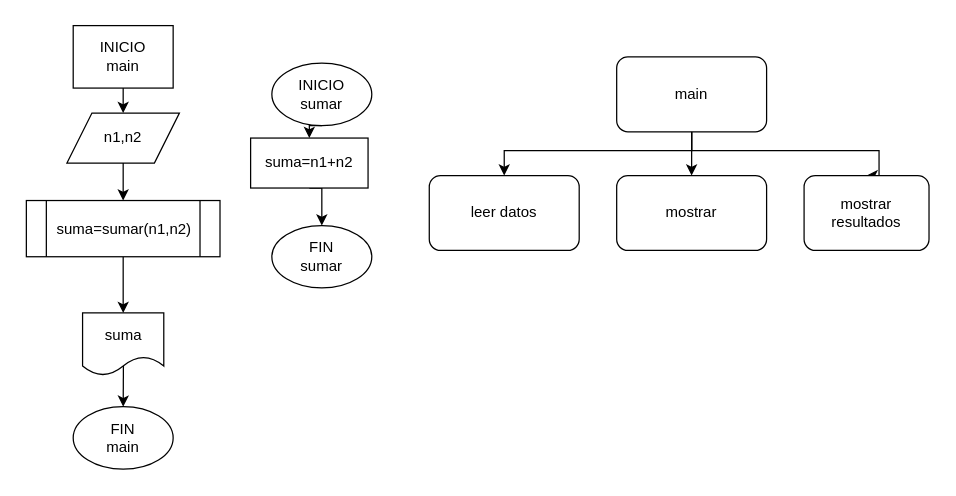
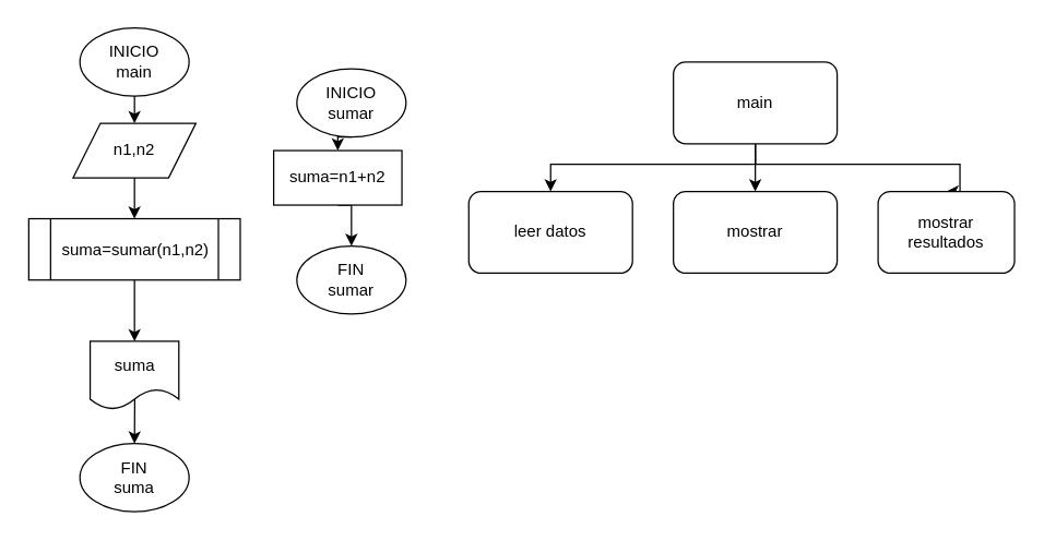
  <mxCell id="0" />
  <mxCell id="1" parent="0" />
  <mxCell id="2" style="edgeStyle=orthogonalEdgeStyle;rounded=0;orthogonalLoop=1;jettySize=auto;html=1;exitX=0.5;exitY=1;exitDx=0;exitDy=0;entryX=0.5;entryY=0;entryDx=0;entryDy=0;" parent="1" source="3" target="5" edge="1"><mxGeometry relative="1" as="geometry" /></mxCell>
- <mxCell id="3" value="INICIO&lt;br&gt;main" style="whiteSpace=wrap;html=1;rounded=0;" parent="1" vertex="1"><mxGeometry x="58" y="20" width="80" height="50" as="geometry" /></mxCell>
+ <mxCell id="3" value="INICIO&lt;br&gt;main" style="ellipse;whiteSpace=wrap;html=1;" parent="1" vertex="1"><mxGeometry x="58" y="20" width="80" height="50" as="geometry" /></mxCell>
  <mxCell id="4" style="edgeStyle=orthogonalEdgeStyle;rounded=0;orthogonalLoop=1;jettySize=auto;html=1;exitX=0.5;exitY=1;exitDx=0;exitDy=0;entryX=0.5;entryY=0;entryDx=0;entryDy=0;" parent="1" source="5" target="9" edge="1"><mxGeometry relative="1" as="geometry" /></mxCell>
  <mxCell id="5" value="n1,n2" style="shape=parallelogram;perimeter=parallelogramPerimeter;whiteSpace=wrap;html=1;fixedSize=1;" parent="1" vertex="1"><mxGeometry x="53" y="90" width="90" height="40" as="geometry" /></mxCell>
  <mxCell id="6" style="edgeStyle=orthogonalEdgeStyle;rounded=0;orthogonalLoop=1;jettySize=auto;html=1;exitX=0.5;exitY=0;exitDx=0;exitDy=0;entryX=0.503;entryY=0.844;entryDx=0;entryDy=0;entryPerimeter=0;startArrow=classic;startFill=1;endArrow=none;endFill=0;" parent="1" source="7" target="10" edge="1"><mxGeometry relative="1" as="geometry" /></mxCell>
- <mxCell id="7" value="FIN&lt;br&gt;main" style="ellipse;whiteSpace=wrap;html=1;" parent="1" vertex="1"><mxGeometry x="58" y="325" width="80" height="50" as="geometry" /></mxCell>
+ <mxCell id="7" value="FIN&lt;br&gt;suma" style="ellipse;whiteSpace=wrap;html=1;" parent="1" vertex="1"><mxGeometry x="58" y="325" width="80" height="50" as="geometry" /></mxCell>
  <mxCell id="8" style="edgeStyle=orthogonalEdgeStyle;rounded=0;orthogonalLoop=1;jettySize=auto;html=1;exitX=0.5;exitY=1;exitDx=0;exitDy=0;entryX=0.5;entryY=0;entryDx=0;entryDy=0;" parent="1" source="9" target="10" edge="1"><mxGeometry relative="1" as="geometry" /></mxCell>
  <mxCell id="9" value="suma=sumar(n1,n2)" style="shape=process;whiteSpace=wrap;html=1;backgroundOutline=1;" parent="1" vertex="1"><mxGeometry x="20.5" y="160" width="155" height="45" as="geometry" /></mxCell>
  <mxCell id="10" value="suma" style="shape=document;whiteSpace=wrap;html=1;boundedLbl=1;" parent="1" vertex="1"><mxGeometry x="65.5" y="250" width="65" height="50" as="geometry" /></mxCell>
  <mxCell id="11" style="edgeStyle=orthogonalEdgeStyle;rounded=0;orthogonalLoop=1;jettySize=auto;html=1;exitX=0.5;exitY=1;exitDx=0;exitDy=0;entryX=0.5;entryY=0;entryDx=0;entryDy=0;" parent="1" source="12" target="14" edge="1"><mxGeometry relative="1" as="geometry" /></mxCell>
  <mxCell id="12" value="INICIO&lt;br&gt;sumar" style="ellipse;whiteSpace=wrap;html=1;" parent="1" vertex="1"><mxGeometry x="217" y="50" width="80" height="50" as="geometry" /></mxCell>
  <mxCell id="13" style="edgeStyle=orthogonalEdgeStyle;rounded=0;orthogonalLoop=1;jettySize=auto;html=1;exitX=0.5;exitY=1;exitDx=0;exitDy=0;entryX=0.5;entryY=0;entryDx=0;entryDy=0;" parent="1" source="14" target="15" edge="1"><mxGeometry relative="1" as="geometry" /></mxCell>
  <mxCell id="14" value="suma=n1+n2" style="rounded=0;whiteSpace=wrap;html=1;" parent="1" vertex="1"><mxGeometry x="200" y="110" width="94" height="40" as="geometry" /></mxCell>
  <mxCell id="15" value="FIN&lt;br&gt;sumar" style="ellipse;whiteSpace=wrap;html=1;" parent="1" vertex="1"><mxGeometry x="217" y="180" width="80" height="50" as="geometry" /></mxCell>
  <mxCell id="16" style="edgeStyle=orthogonalEdgeStyle;rounded=0;orthogonalLoop=1;jettySize=auto;html=1;exitX=0.5;exitY=1;exitDx=0;exitDy=0;entryX=0.5;entryY=0;entryDx=0;entryDy=0;" parent="1" source="19" target="21" edge="1"><mxGeometry relative="1" as="geometry"><Array as="points"><mxPoint x="553" y="120" /><mxPoint x="403" y="120" /></Array></mxGeometry></mxCell>
  <mxCell id="17" style="edgeStyle=orthogonalEdgeStyle;rounded=0;orthogonalLoop=1;jettySize=auto;html=1;exitX=0.5;exitY=1;exitDx=0;exitDy=0;entryX=0.5;entryY=0;entryDx=0;entryDy=0;" parent="1" source="19" target="20" edge="1"><mxGeometry relative="1" as="geometry" /></mxCell>
  <mxCell id="18" style="edgeStyle=orthogonalEdgeStyle;rounded=0;orthogonalLoop=1;jettySize=auto;html=1;exitX=0.5;exitY=1;exitDx=0;exitDy=0;entryX=0.5;entryY=0;entryDx=0;entryDy=0;" parent="1" source="19" target="22" edge="1"><mxGeometry relative="1" as="geometry"><Array as="points"><mxPoint x="553" y="120" /><mxPoint x="703" y="120" /></Array></mxGeometry></mxCell>
  <mxCell id="19" value="main" style="rounded=1;whiteSpace=wrap;html=1;" parent="1" vertex="1"><mxGeometry x="493" y="45" width="120" height="60" as="geometry" /></mxCell>
  <mxCell id="20" value="mostrar" style="rounded=1;whiteSpace=wrap;html=1;" parent="1" vertex="1"><mxGeometry x="493" y="140" width="120" height="60" as="geometry" /></mxCell>
  <mxCell id="21" value="leer datos" style="rounded=1;whiteSpace=wrap;html=1;" parent="1" vertex="1"><mxGeometry x="343" y="140" width="120" height="60" as="geometry" /></mxCell>
  <mxCell id="22" value="mostrar resultados" style="rounded=1;whiteSpace=wrap;html=1;" parent="1" vertex="1"><mxGeometry x="643" y="140" width="100" height="60" as="geometry" /></mxCell>
